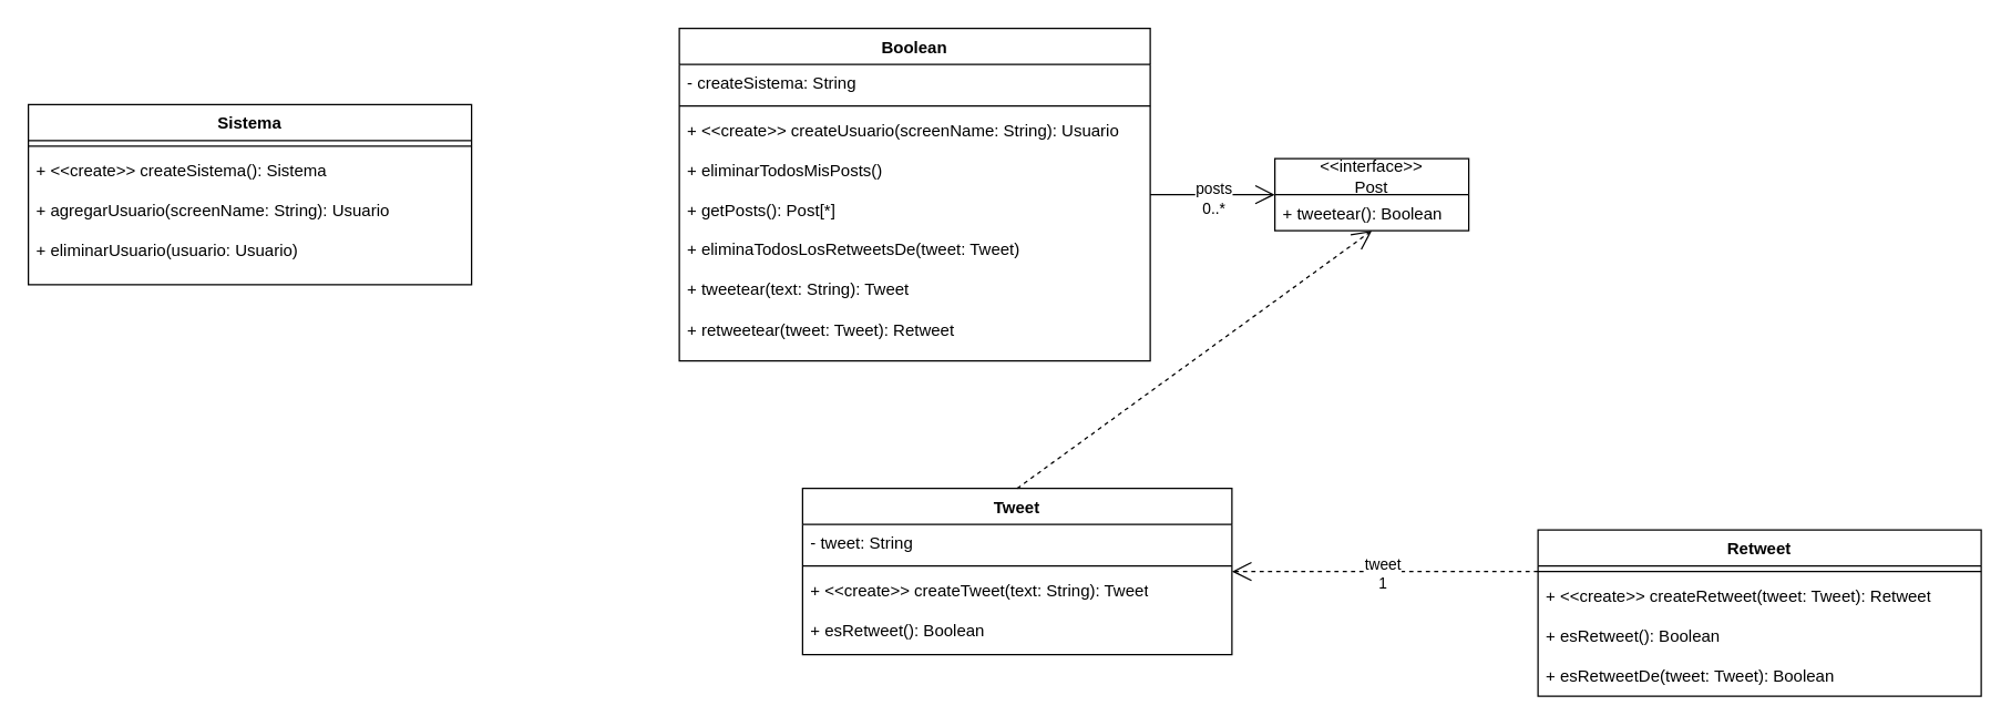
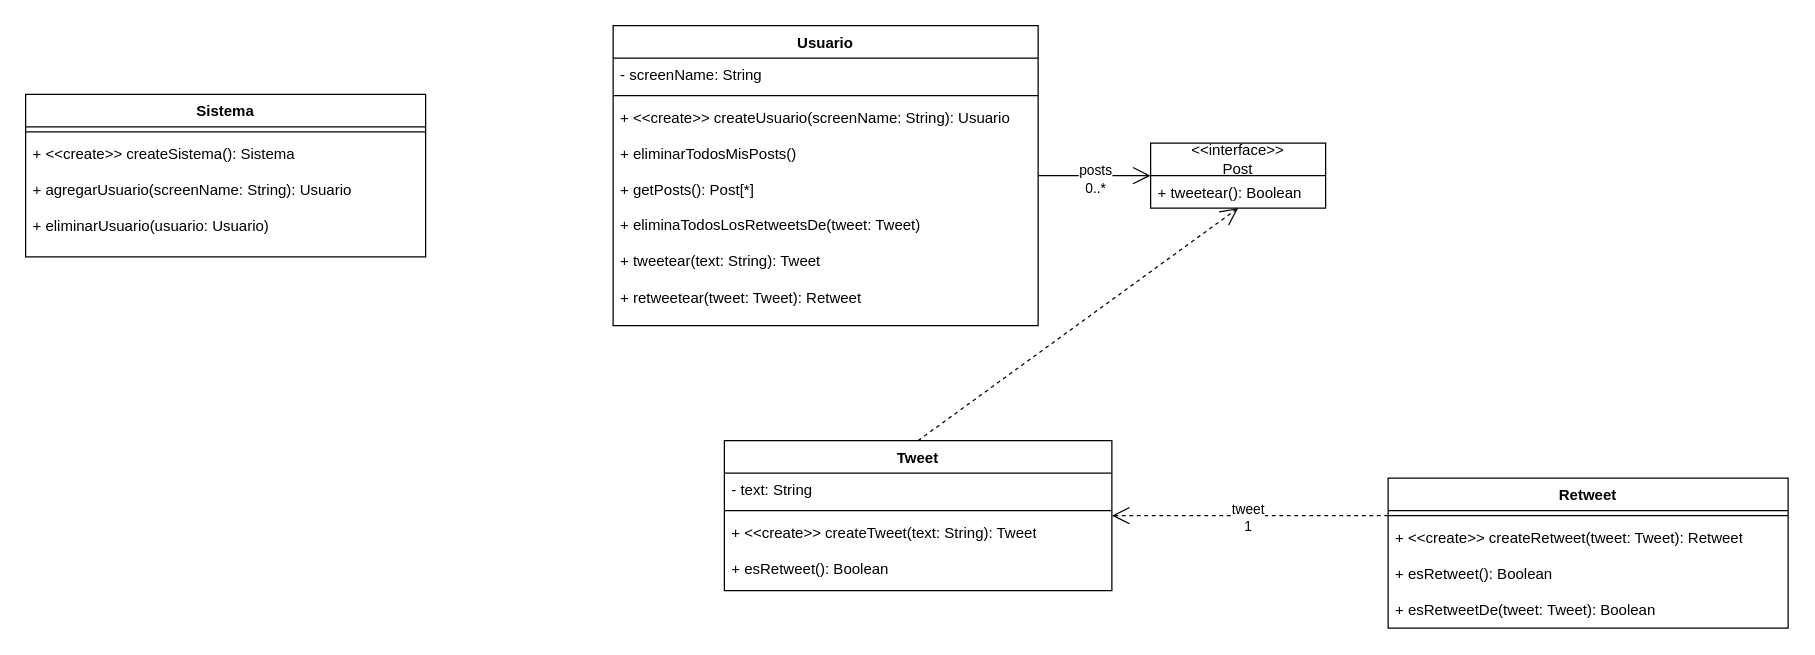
  <mxCell id="0" />
  <mxCell id="1" parent="0" />
  <mxCell id="2" value="&lt;div&gt;Sistema&lt;/div&gt;" style="swimlane;fontStyle=1;align=center;verticalAlign=top;childLayout=stackLayout;horizontal=1;startSize=26;horizontalStack=0;resizeParent=1;resizeParentMax=0;resizeLast=0;collapsible=1;marginBottom=0;whiteSpace=wrap;html=1;" vertex="1" parent="1"><mxGeometry x="20" y="75" width="320" height="130" as="geometry"><mxRectangle x="60" y="275" width="80" height="30" as="alternateBounds" /></mxGeometry></mxCell>
  <mxCell id="3" value="" style="line;strokeWidth=1;fillColor=none;align=left;verticalAlign=middle;spacingTop=-1;spacingLeft=3;spacingRight=3;rotatable=0;labelPosition=right;points=[];portConstraint=eastwest;strokeColor=inherit;" vertex="1" parent="2"><mxGeometry y="26" width="320" height="8" as="geometry" /></mxCell>
  <mxCell id="4" value="&lt;div&gt;+ &amp;lt;&amp;lt;create&amp;gt;&amp;gt; createSistema(): Sistema&lt;br&gt;&lt;/div&gt;&lt;div&gt;&lt;br&gt;&lt;/div&gt;&lt;div&gt;+ agregarUsuario(screenName: String): Usuario&lt;br&gt;&lt;/div&gt;&lt;div&gt;&lt;br&gt;&lt;/div&gt;&lt;div&gt;+ eliminarUsuario(usuario: Usuario)&lt;/div&gt;" style="text;strokeColor=none;fillColor=none;align=left;verticalAlign=top;spacingLeft=4;spacingRight=4;overflow=hidden;rotatable=0;points=[[0,0.5],[1,0.5]];portConstraint=eastwest;whiteSpace=wrap;html=1;" vertex="1" parent="2"><mxGeometry y="34" width="320" height="96" as="geometry" /></mxCell>
- <mxCell id="5" value="&lt;div&gt;Boolean&lt;/div&gt;" style="swimlane;fontStyle=1;align=center;verticalAlign=top;childLayout=stackLayout;horizontal=1;startSize=26;horizontalStack=0;resizeParent=1;resizeParentMax=0;resizeLast=0;collapsible=1;marginBottom=0;whiteSpace=wrap;html=1;" vertex="1" parent="1"><mxGeometry x="490" y="20" width="340" height="240" as="geometry"><mxRectangle x="340" y="275" width="80" height="30" as="alternateBounds" /></mxGeometry></mxCell>
- <mxCell id="6" value="- createSistema: String" style="text;strokeColor=none;fillColor=none;align=left;verticalAlign=top;spacingLeft=4;spacingRight=4;overflow=hidden;rotatable=0;points=[[0,0.5],[1,0.5]];portConstraint=eastwest;whiteSpace=wrap;html=1;" vertex="1" parent="5"><mxGeometry y="26" width="340" height="26" as="geometry" /></mxCell>
+ <mxCell id="5" value="&lt;div&gt;Usuario&lt;/div&gt;" style="swimlane;fontStyle=1;align=center;verticalAlign=top;childLayout=stackLayout;horizontal=1;startSize=26;horizontalStack=0;resizeParent=1;resizeParentMax=0;resizeLast=0;collapsible=1;marginBottom=0;whiteSpace=wrap;html=1;" vertex="1" parent="1"><mxGeometry x="490" y="20" width="340" height="240" as="geometry"><mxRectangle x="340" y="275" width="80" height="30" as="alternateBounds" /></mxGeometry></mxCell>
+ <mxCell id="6" value="- screenName: String" style="text;strokeColor=none;fillColor=none;align=left;verticalAlign=top;spacingLeft=4;spacingRight=4;overflow=hidden;rotatable=0;points=[[0,0.5],[1,0.5]];portConstraint=eastwest;whiteSpace=wrap;html=1;" vertex="1" parent="5"><mxGeometry y="26" width="340" height="26" as="geometry" /></mxCell>
  <mxCell id="7" value="" style="line;strokeWidth=1;fillColor=none;align=left;verticalAlign=middle;spacingTop=-1;spacingLeft=3;spacingRight=3;rotatable=0;labelPosition=right;points=[];portConstraint=eastwest;strokeColor=inherit;" vertex="1" parent="5"><mxGeometry y="52" width="340" height="8" as="geometry" /></mxCell>
  <mxCell id="8" value="&lt;div&gt;+ &amp;lt;&amp;lt;create&amp;gt;&amp;gt; createUsuario(screenName: String): Usuario&lt;br&gt;&lt;/div&gt;&lt;div&gt;&lt;br&gt;&lt;/div&gt;&lt;div&gt;+ eliminarTodosMisPosts()&lt;/div&gt;&lt;div&gt;&lt;br&gt;&lt;/div&gt;&lt;div&gt;+ getPosts(): Post[*]&lt;br&gt;&lt;/div&gt;&lt;div&gt;&lt;br&gt;&lt;/div&gt;&lt;div&gt;+ eliminaTodosLosRetweetsDe(tweet: Tweet)&lt;/div&gt;&lt;div&gt;&lt;br&gt;&lt;/div&gt;&lt;div&gt;+ tweetear(text: String): Tweet&lt;/div&gt;&lt;div&gt;&lt;br&gt;&lt;/div&gt;&lt;div&gt;+ retweetear(tweet: Tweet): Retweet&lt;br&gt;&lt;/div&gt;" style="text;strokeColor=none;fillColor=none;align=left;verticalAlign=top;spacingLeft=4;spacingRight=4;overflow=hidden;rotatable=0;points=[[0,0.5],[1,0.5]];portConstraint=eastwest;whiteSpace=wrap;html=1;" vertex="1" parent="5"><mxGeometry y="60" width="340" height="180" as="geometry" /></mxCell>
  <mxCell id="9" value="&amp;lt;&amp;lt;interface&amp;gt;&amp;gt;&lt;br&gt;&lt;div&gt;Post&lt;/div&gt;" style="swimlane;fontStyle=0;childLayout=stackLayout;horizontal=1;startSize=26;fillColor=none;horizontalStack=0;resizeParent=1;resizeParentMax=0;resizeLast=0;collapsible=1;marginBottom=0;whiteSpace=wrap;html=1;" vertex="1" parent="1"><mxGeometry x="920" y="114" width="140" height="52" as="geometry"><mxRectangle x="610" y="270" width="110" height="40" as="alternateBounds" /></mxGeometry></mxCell>
  <mxCell id="10" value="+ tweetear(): Boolean" style="text;strokeColor=none;fillColor=none;align=left;verticalAlign=top;spacingLeft=4;spacingRight=4;overflow=hidden;rotatable=0;points=[[0,0.5],[1,0.5]];portConstraint=eastwest;whiteSpace=wrap;html=1;" vertex="1" parent="9"><mxGeometry y="26" width="140" height="26" as="geometry" /></mxCell>
  <mxCell id="11" value="Tweet" style="swimlane;fontStyle=1;align=center;verticalAlign=top;childLayout=stackLayout;horizontal=1;startSize=26;horizontalStack=0;resizeParent=1;resizeParentMax=0;resizeLast=0;collapsible=1;marginBottom=0;whiteSpace=wrap;html=1;" vertex="1" parent="1"><mxGeometry x="579" y="352" width="310" height="120" as="geometry"><mxRectangle x="560" y="390" width="70" height="30" as="alternateBounds" /></mxGeometry></mxCell>
- <mxCell id="12" value="- tweet: String" style="text;strokeColor=none;fillColor=none;align=left;verticalAlign=top;spacingLeft=4;spacingRight=4;overflow=hidden;rotatable=0;points=[[0,0.5],[1,0.5]];portConstraint=eastwest;whiteSpace=wrap;html=1;" vertex="1" parent="11"><mxGeometry y="26" width="310" height="26" as="geometry" /></mxCell>
+ <mxCell id="12" value="- text: String" style="text;strokeColor=none;fillColor=none;align=left;verticalAlign=top;spacingLeft=4;spacingRight=4;overflow=hidden;rotatable=0;points=[[0,0.5],[1,0.5]];portConstraint=eastwest;whiteSpace=wrap;html=1;" vertex="1" parent="11"><mxGeometry y="26" width="310" height="26" as="geometry" /></mxCell>
  <mxCell id="13" value="" style="line;strokeWidth=1;fillColor=none;align=left;verticalAlign=middle;spacingTop=-1;spacingLeft=3;spacingRight=3;rotatable=0;labelPosition=right;points=[];portConstraint=eastwest;strokeColor=inherit;" vertex="1" parent="11"><mxGeometry y="52" width="310" height="8" as="geometry" /></mxCell>
  <mxCell id="14" value="+ &amp;lt;&amp;lt;create&amp;gt;&amp;gt; createTweet(text: String): Tweet&lt;br&gt;&lt;div&gt;&lt;br&gt;&lt;/div&gt;&lt;div&gt;+ esRetweet(): Boolean&lt;/div&gt;" style="text;strokeColor=none;fillColor=none;align=left;verticalAlign=top;spacingLeft=4;spacingRight=4;overflow=hidden;rotatable=0;points=[[0,0.5],[1,0.5]];portConstraint=eastwest;whiteSpace=wrap;html=1;" vertex="1" parent="11"><mxGeometry y="60" width="310" height="60" as="geometry" /></mxCell>
  <mxCell id="15" value="Retweet" style="swimlane;fontStyle=1;align=center;verticalAlign=top;childLayout=stackLayout;horizontal=1;startSize=26;horizontalStack=0;resizeParent=1;resizeParentMax=0;resizeLast=0;collapsible=1;marginBottom=0;whiteSpace=wrap;html=1;" vertex="1" parent="1"><mxGeometry x="1110" y="382" width="320" height="120" as="geometry"><mxRectangle x="690" y="390" width="80" height="30" as="alternateBounds" /></mxGeometry></mxCell>
  <mxCell id="16" value="" style="line;strokeWidth=1;fillColor=none;align=left;verticalAlign=middle;spacingTop=-1;spacingLeft=3;spacingRight=3;rotatable=0;labelPosition=right;points=[];portConstraint=eastwest;strokeColor=inherit;" vertex="1" parent="15"><mxGeometry y="26" width="320" height="8" as="geometry" /></mxCell>
  <mxCell id="17" value="&lt;div&gt;+ &amp;lt;&amp;lt;create&amp;gt;&amp;gt; createRetweet(tweet: Tweet): Retweet&lt;br&gt;&lt;/div&gt;&lt;div&gt;&lt;br&gt;&lt;/div&gt;&lt;div&gt;+ esRetweet(): Boolean&lt;/div&gt;&lt;div&gt;&lt;br&gt;&lt;/div&gt;&lt;div&gt;+ esRetweetDe(tweet: Tweet): Boolean&lt;br&gt;&lt;/div&gt;" style="text;strokeColor=none;fillColor=none;align=left;verticalAlign=top;spacingLeft=4;spacingRight=4;overflow=hidden;rotatable=0;points=[[0,0.5],[1,0.5]];portConstraint=eastwest;whiteSpace=wrap;html=1;" vertex="1" parent="15"><mxGeometry y="34" width="320" height="86" as="geometry" /></mxCell>
  <mxCell id="18" value="" style="endArrow=open;dashed=1;endFill=0;endSize=12;html=1;rounded=0;exitX=0.5;exitY=0;exitDx=0;exitDy=0;entryX=0.5;entryY=1;entryDx=0;entryDy=0;" edge="1" parent="1" source="11" target="9"><mxGeometry width="160" relative="1" as="geometry"><mxPoint x="650" y="202" as="sourcePoint" /><mxPoint x="810" y="202" as="targetPoint" /></mxGeometry></mxCell>
  <mxCell id="19" value="" style="endArrow=open;endFill=1;endSize=12;html=1;rounded=0;exitX=1;exitY=0.5;exitDx=0;exitDy=0;entryX=0;entryY=0.5;entryDx=0;entryDy=0;" edge="1" parent="1" source="5" target="9"><mxGeometry width="160" relative="1" as="geometry"><mxPoint x="650" y="202" as="sourcePoint" /><mxPoint x="810" y="202" as="targetPoint" /></mxGeometry></mxCell>
  <mxCell id="20" value="&lt;div&gt;posts&lt;/div&gt;&lt;div&gt;0..*&lt;br&gt;&lt;/div&gt;" style="edgeLabel;html=1;align=center;verticalAlign=middle;resizable=0;points=[];" vertex="1" connectable="0" parent="19"><mxGeometry x="-0.011" y="-2" relative="1" as="geometry"><mxPoint as="offset" /></mxGeometry></mxCell>
  <mxCell id="21" value="" style="endArrow=open;endFill=1;endSize=12;html=1;rounded=0;entryX=1;entryY=0.5;entryDx=0;entryDy=0;exitX=0;exitY=0.25;exitDx=0;exitDy=0;dashed=1;" edge="1" parent="1" source="15" target="11"><mxGeometry width="160" relative="1" as="geometry"><mxPoint x="1050" y="442" as="sourcePoint" /><mxPoint x="810" y="202" as="targetPoint" /></mxGeometry></mxCell>
  <mxCell id="22" value="&lt;div&gt;tweet&lt;/div&gt;&lt;div&gt;1&lt;br&gt;&lt;/div&gt;" style="edgeLabel;html=1;align=center;verticalAlign=middle;resizable=0;points=[];" vertex="1" connectable="0" parent="21"><mxGeometry x="0.019" y="1" relative="1" as="geometry"><mxPoint as="offset" /></mxGeometry></mxCell>
